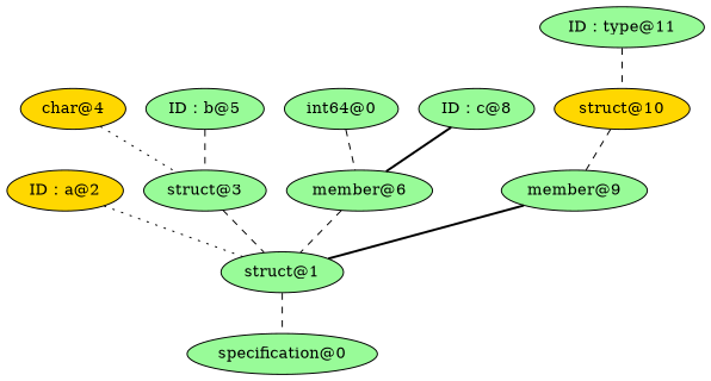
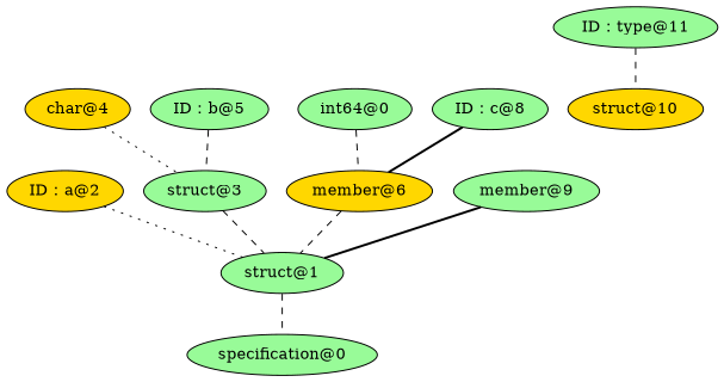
  graph {
    node [fillcolor=palegreen style=filled]
    edge [style=dashed]
    "specification@0"
    "struct@1"
    "ID：a@2" [fillcolor=gold]
    n4 [label="struct@3"]
-   "member@6"
+   "member@6" [fillcolor=gold]
    "member@9"
    "char@4" [fillcolor=gold]
    "ID：b@5"
    n9 [label="int64@0"]
    "ID：c@8"
    "struct@10" [fillcolor=gold]
    "ID：type@11"
    subgraph sub_1 {
      rank=same
      "specification@0"
    }
    subgraph sub_2 {
      rank=same
      "struct@1"
    }
    subgraph sub_3 {
      rank=same
      "ID：a@2"
      n4
      "member@6"
      "member@9"
    }
    subgraph sub_4 {
      rank=same
      "char@4"
      "ID：b@5"
      n9
      "ID：c@8"
      "struct@10"
    }
    subgraph sub_5 {
      rank=same
      "ID：type@11"
    }
    "struct@1" -- "specification@0"
    "ID：a@2" -- "struct@1" [style=dotted]
    n4 -- "struct@1"
    "member@6" -- "struct@1"
    "member@9" -- "struct@1" [style=bold]
    "char@4" -- n4 [style=dotted]
    "ID：b@5" -- n4
    n9 -- "member@6"
    "ID：c@8" -- "member@6" [style=bold]
-   "struct@10" -- "member@9"
    "ID：type@11" -- "struct@10"
  }
